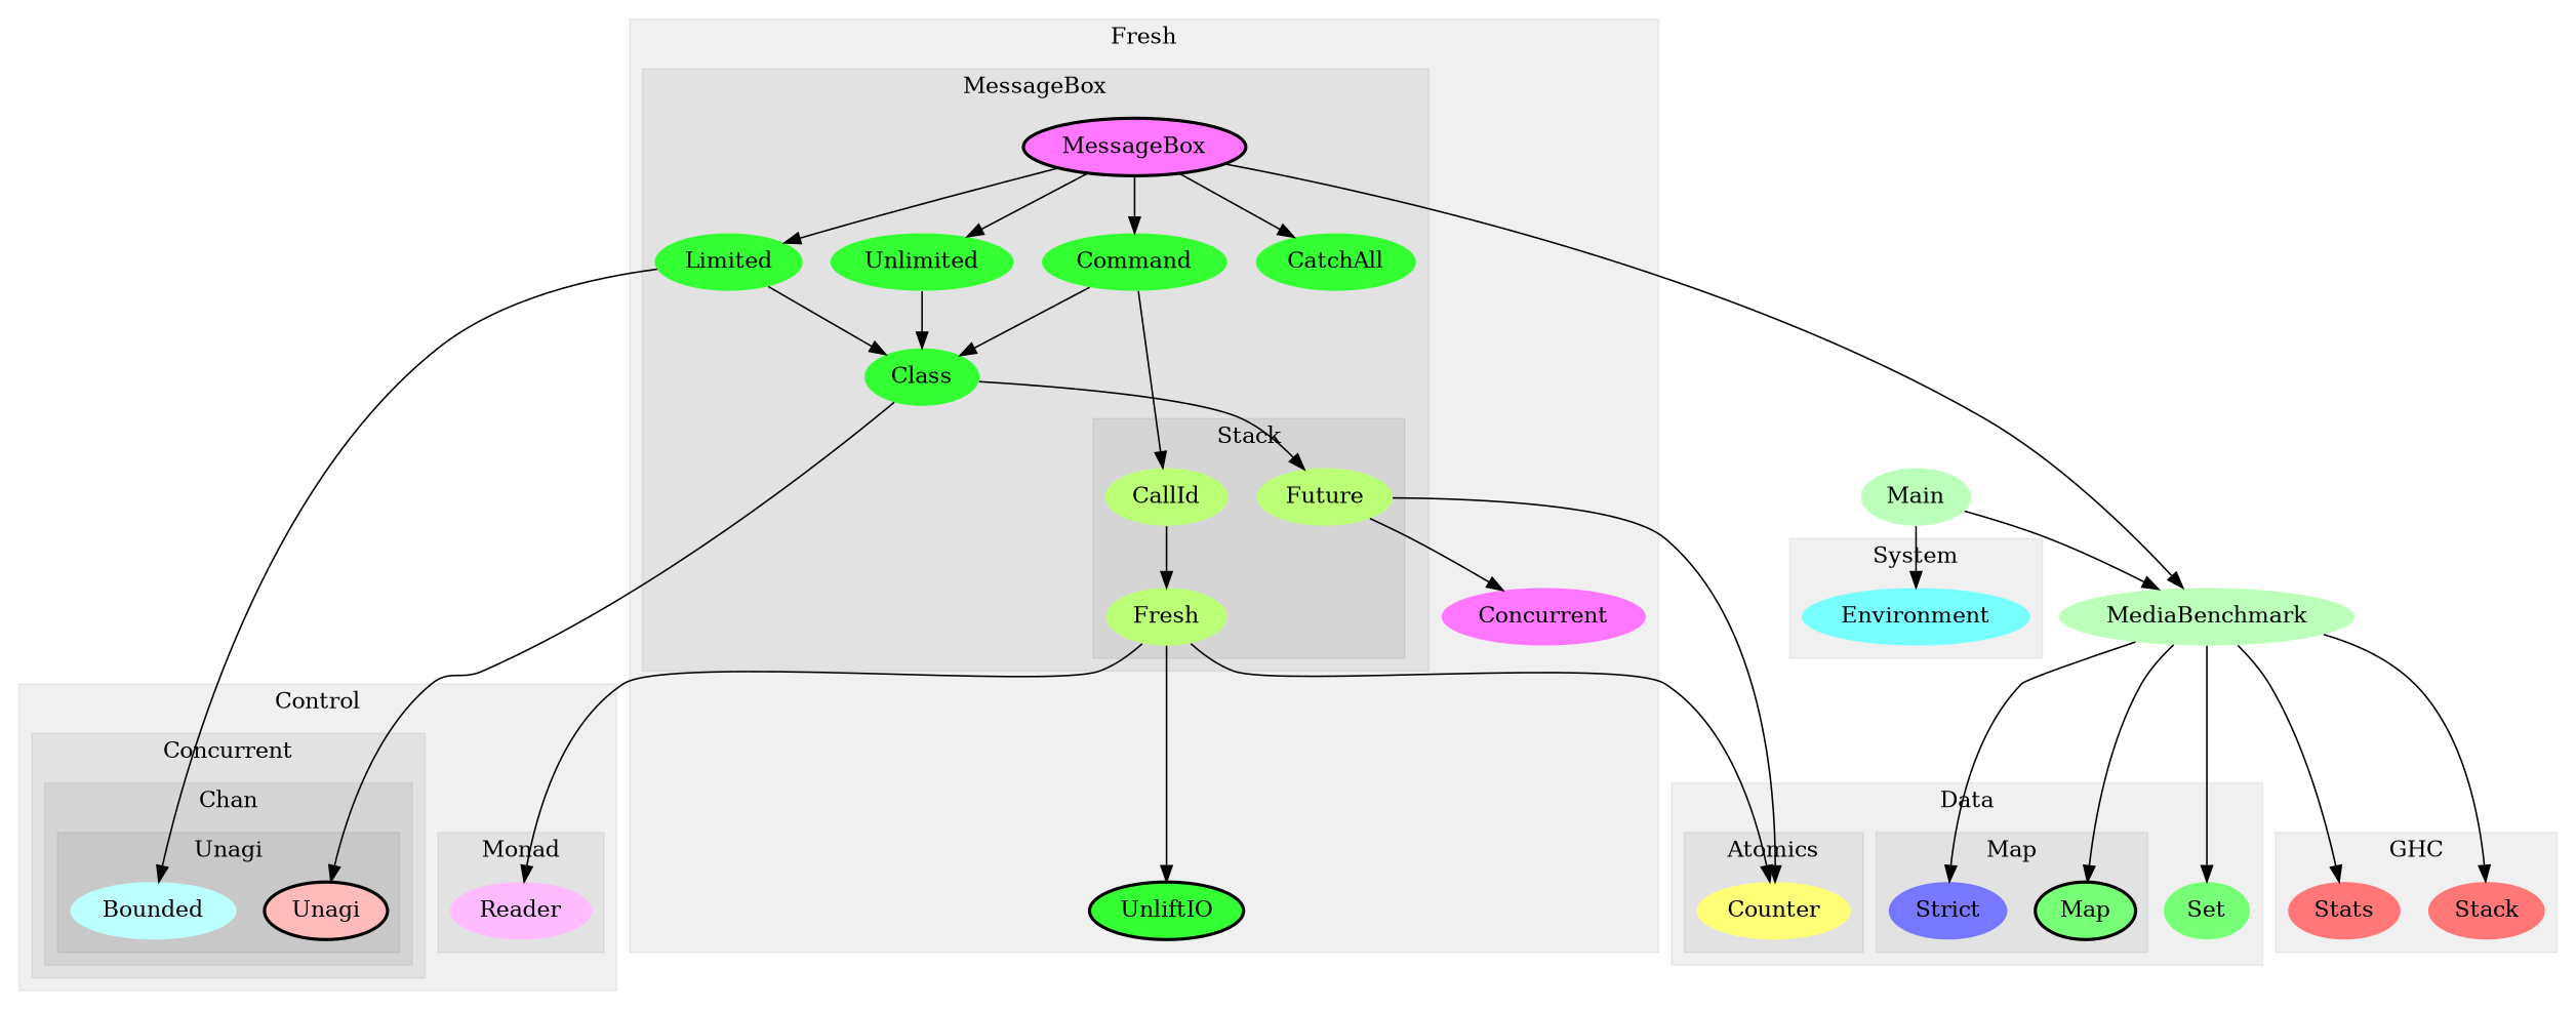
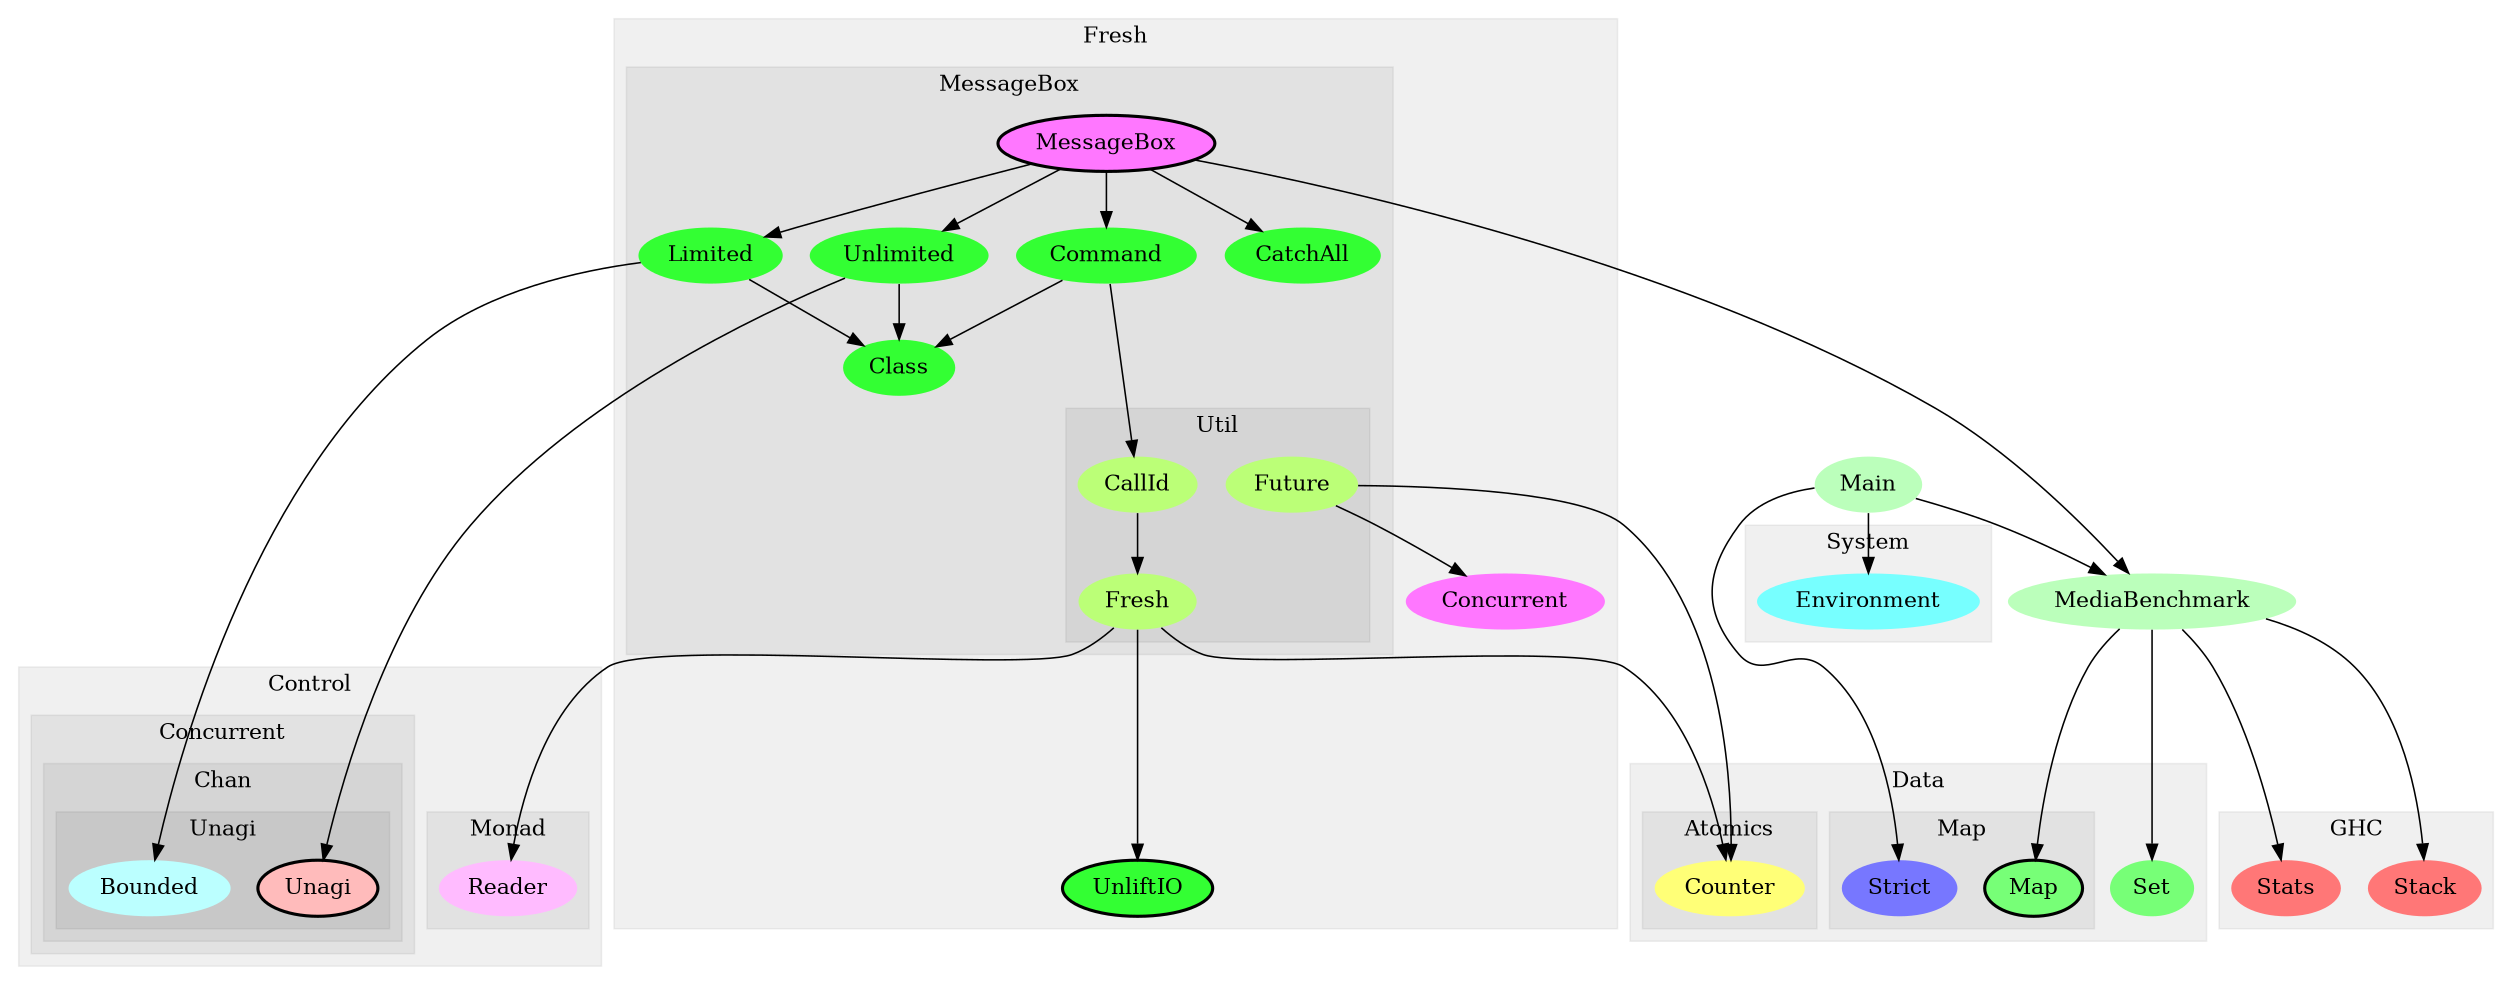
  digraph {
    node [fillcolor="#33ff33" style=filled penwidth=0]
    n1 [fillcolor="#ffbbbb" label=Unagi style="filled,bold" penwidth=""]
    n2 [fillcolor="#bbffff" label=Bounded]
    n3 [fillcolor="#ffbbff" label=Reader]
    n4 [fillcolor="#ffff77" label=Counter]
    n5 [fillcolor="#77ff77" label=Map style="filled,bold" penwidth=""]
    n6 [fillcolor="#7777ff" label="Strict"]
    n7 [fillcolor="#77ff77" label=Set]
    n8 [fillcolor="#ff7777" label=Stack]
    n9 [fillcolor="#ff7777" label=Stats]
    n10 [fillcolor="#77ffff" label=Environment]
    n11 [fillcolor="#bbff77" label=Future]
    n12 [fillcolor="#bbff77" label=CallId]
    n13 [fillcolor="#bbff77" label=Fresh]
    n14 [fillcolor="#ff77ff" label=MessageBox style="filled,bold" penwidth=""]
    n15 [label=CatchAll]
    n16 [label=Class]
    n17 [label=Command]
    n18 [label=Limited]
    n19 [label=Unlimited]
    n20 [label=UnliftIO style="filled,bold" penwidth=""]
    n21 [fillcolor="#ff77ff" label=Concurrent]
    n22 [fillcolor="#bbffbb" label=MediaBenchmark]
    n23 [fillcolor="#bbffbb" label=Main]
    subgraph cluster_1 {
      color="#0000000F"
      label=Control
      style=filled
      subgraph cluster_2 {
        color="#0000000F"
        label=Concurrent
        style=filled
        subgraph cluster_3 {
          color="#0000000F"
          label=Chan
          style=filled
          subgraph cluster_4 {
            color="#0000000F"
            label=Unagi
            style=filled
            n1
            n2
          }
        }
      }
      subgraph cluster_5 {
        color="#0000000F"
        label=Monad
        style=filled
        n3
      }
    }
    subgraph cluster_6 {
      color="#0000000F"
      label=Data
      style=filled
      n7
      subgraph cluster_7 {
        color="#0000000F"
        label=Atomics
        style=filled
        n4
      }
      subgraph cluster_8 {
        color="#0000000F"
        label=Map
        style=filled
        n5
        n6
      }
    }
    subgraph cluster_9 {
      color="#0000000F"
      label=GHC
      style=filled
      n8
      n9
    }
    subgraph cluster_10 {
      color="#0000000F"
      label=System
      style=filled
      n10
    }
    subgraph cluster_11 {
      color="#0000000F"
      label=Fresh
      style=filled
      n20
      n21
      subgraph cluster_12 {
        color="#0000000F"
        label=MessageBox
        style=filled
        n14
        n15
        n16
        n17
        n18
        n19
        subgraph cluster_13 {
          color="#0000000F"
-         label=Stack
+         label=Util
          style=filled
          n11
          n12
          n13
        }
      }
    }
    n11 -> n4
    n11 -> n21
    n12 -> n13
    n13 -> n3
    n13 -> n4
    n13 -> n20
    n14 -> n15
    n14 -> n17
    n14 -> n18
    n14 -> n19
    n14 -> n22
-   n16 -> n11
    n17 -> n12
    n17 -> n16
    n18 -> n2
    n18 -> n16
-   n16 -> n1
+   n19 -> n1
    n19 -> n16
    n22 -> n5
-   n22 -> n6
+   n23 -> n6
    n22 -> n7
    n22 -> n8
    n22 -> n9
    n23 -> n10
    n23 -> n22
  }
